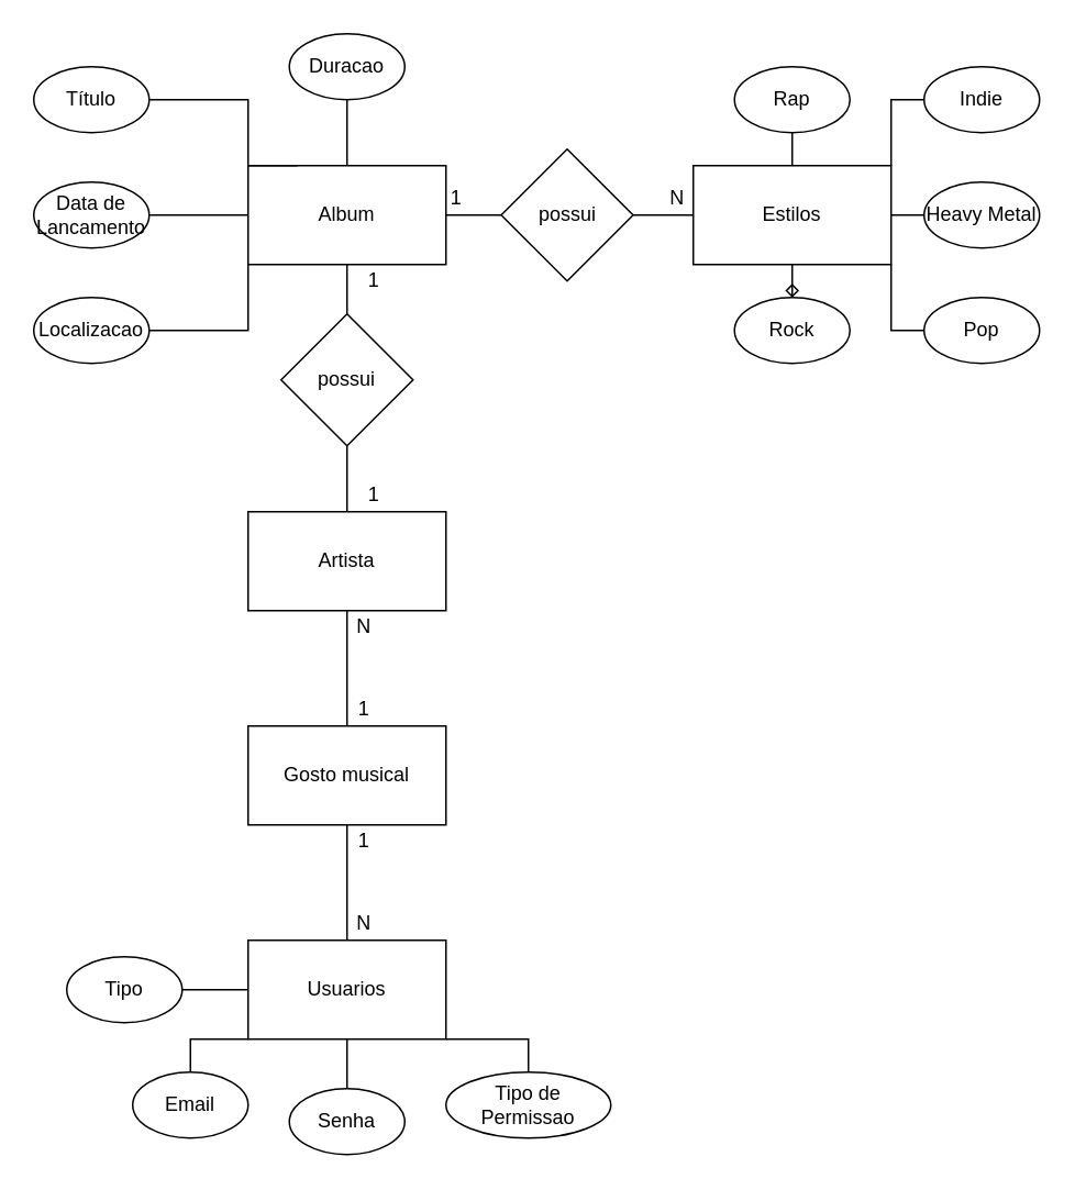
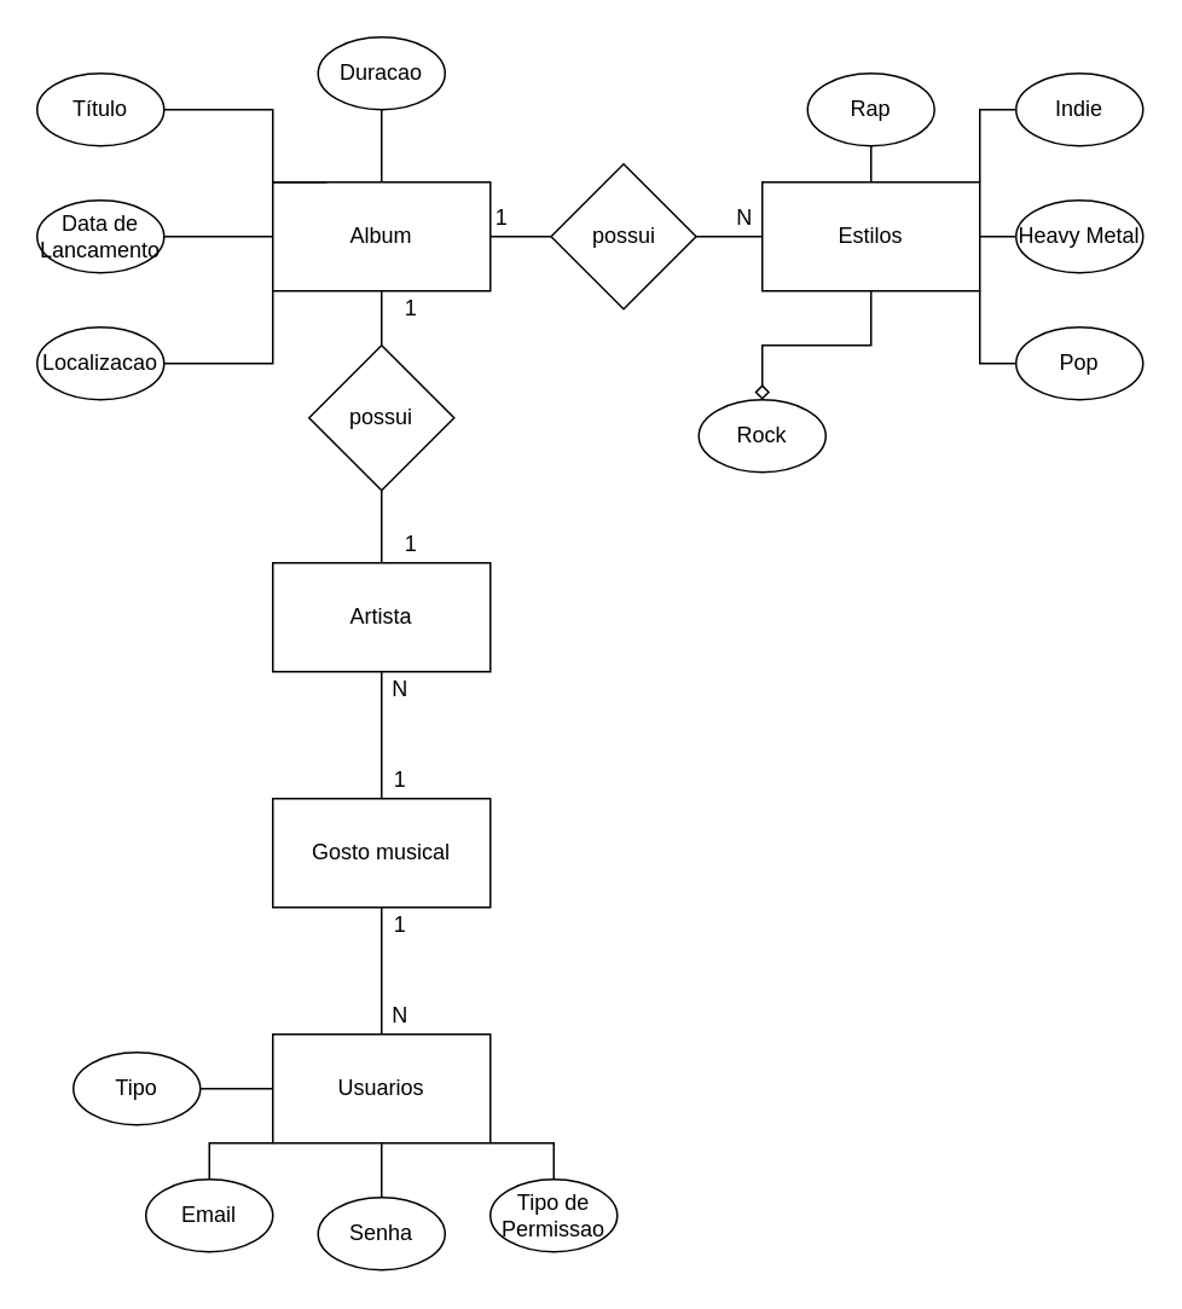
  <mxCell id="0" />
  <mxCell id="1" parent="0" />
  <mxCell id="2" style="edgeStyle=orthogonalEdgeStyle;rounded=0;orthogonalLoop=1;jettySize=auto;html=1;entryX=0.5;entryY=1;entryDx=0;entryDy=0;endArrow=none;endFill=0;" edge="1" parent="1" source="3" target="42"><mxGeometry relative="1" as="geometry" /></mxCell>
  <mxCell id="3" value="Album" style="rounded=0;whiteSpace=wrap;html=1;" vertex="1" parent="1"><mxGeometry x="150" y="100" width="120" height="60" as="geometry" /></mxCell>
  <mxCell id="4" style="edgeStyle=orthogonalEdgeStyle;rounded=0;orthogonalLoop=1;jettySize=auto;html=1;entryX=1;entryY=0.5;entryDx=0;entryDy=0;endArrow=none;endFill=0;" edge="1" parent="1" source="6" target="3"><mxGeometry relative="1" as="geometry" /></mxCell>
  <mxCell id="5" style="edgeStyle=orthogonalEdgeStyle;rounded=0;orthogonalLoop=1;jettySize=auto;html=1;entryX=0;entryY=0.5;entryDx=0;entryDy=0;endArrow=none;endFill=0;" edge="1" parent="1" source="6" target="9"><mxGeometry relative="1" as="geometry" /></mxCell>
  <mxCell id="6" value="possui" style="rhombus;whiteSpace=wrap;html=1;" vertex="1" parent="1"><mxGeometry x="303.5" y="90" width="80" height="80" as="geometry" /></mxCell>
  <mxCell id="7" style="edgeStyle=orthogonalEdgeStyle;rounded=0;orthogonalLoop=1;jettySize=auto;html=1;entryX=0.5;entryY=0;entryDx=0;entryDy=0;endArrow=diamond;endFill=0;" edge="1" parent="1" source="9" target="30"><mxGeometry relative="1" as="geometry" /></mxCell>
  <mxCell id="8" style="edgeStyle=orthogonalEdgeStyle;rounded=0;orthogonalLoop=1;jettySize=auto;html=1;entryX=0;entryY=0.5;entryDx=0;entryDy=0;endArrow=none;endFill=0;" edge="1" parent="1" source="9" target="31"><mxGeometry relative="1" as="geometry" /></mxCell>
  <mxCell id="9" value="Estilos" style="rounded=0;whiteSpace=wrap;html=1;" vertex="1" parent="1"><mxGeometry x="420" y="100" width="120" height="60" as="geometry" /></mxCell>
  <mxCell id="10" value="1" style="text;html=1;align=center;verticalAlign=middle;resizable=0;points=[];autosize=1;" vertex="1" parent="1"><mxGeometry x="266" y="110" width="20" height="20" as="geometry" /></mxCell>
  <mxCell id="11" value="N" style="text;html=1;align=center;verticalAlign=middle;resizable=0;points=[];autosize=1;" vertex="1" parent="1"><mxGeometry x="400" y="110" width="20" height="20" as="geometry" /></mxCell>
  <mxCell id="12" style="edgeStyle=orthogonalEdgeStyle;rounded=0;orthogonalLoop=1;jettySize=auto;html=1;entryX=0.5;entryY=1;entryDx=0;entryDy=0;endArrow=none;endFill=0;" edge="1" parent="1" source="13" target="44"><mxGeometry relative="1" as="geometry" /></mxCell>
  <mxCell id="13" value="Usuarios" style="whiteSpace=wrap;html=1;" vertex="1" parent="1"><mxGeometry x="150" y="570" width="120" height="60" as="geometry" /></mxCell>
  <mxCell id="14" style="edgeStyle=orthogonalEdgeStyle;rounded=0;orthogonalLoop=1;jettySize=auto;html=1;entryX=0.5;entryY=1;entryDx=0;entryDy=0;endArrow=none;endFill=0;" edge="1" parent="1" source="15" target="13"><mxGeometry relative="1" as="geometry" /></mxCell>
  <mxCell id="15" value="Senha" style="ellipse;whiteSpace=wrap;html=1;" vertex="1" parent="1"><mxGeometry x="175" y="660" width="70" height="40" as="geometry" /></mxCell>
  <mxCell id="16" style="edgeStyle=orthogonalEdgeStyle;rounded=0;orthogonalLoop=1;jettySize=auto;html=1;endArrow=none;endFill=0;entryX=1;entryY=1;entryDx=0;entryDy=0;" edge="1" parent="1" source="17" target="13"><mxGeometry relative="1" as="geometry"><mxPoint x="300" y="630" as="targetPoint" /></mxGeometry></mxCell>
- <mxCell id="17" value="Tipo de Permissao" style="ellipse;whiteSpace=wrap;html=1;" vertex="1" parent="1"><mxGeometry x="270" y="650" width="100" height="40" as="geometry" /></mxCell>
+ <mxCell id="17" value="Tipo de Permissao" style="ellipse;whiteSpace=wrap;html=1;" vertex="1" parent="1"><mxGeometry x="270" y="650" width="70" height="40" as="geometry" /></mxCell>
  <mxCell id="18" style="edgeStyle=orthogonalEdgeStyle;rounded=0;orthogonalLoop=1;jettySize=auto;html=1;entryX=0;entryY=0.5;entryDx=0;entryDy=0;endArrow=none;endFill=0;" edge="1" parent="1" source="19" target="13"><mxGeometry relative="1" as="geometry" /></mxCell>
  <mxCell id="19" value="Tipo" style="ellipse;whiteSpace=wrap;html=1;" vertex="1" parent="1"><mxGeometry x="40" y="580" width="70" height="40" as="geometry" /></mxCell>
  <mxCell id="20" style="edgeStyle=orthogonalEdgeStyle;rounded=0;orthogonalLoop=1;jettySize=auto;html=1;endArrow=none;endFill=0;entryX=0;entryY=1;entryDx=0;entryDy=0;" edge="1" parent="1" source="21" target="13"><mxGeometry relative="1" as="geometry"><mxPoint x="120" y="630" as="targetPoint" /></mxGeometry></mxCell>
  <mxCell id="21" value="Email" style="ellipse;whiteSpace=wrap;html=1;" vertex="1" parent="1"><mxGeometry x="80" y="650" width="70" height="40" as="geometry" /></mxCell>
  <mxCell id="22" style="edgeStyle=orthogonalEdgeStyle;rounded=0;orthogonalLoop=1;jettySize=auto;html=1;entryX=0.5;entryY=1;entryDx=0;entryDy=0;endArrow=none;endFill=0;" edge="1" parent="1" source="23" target="25"><mxGeometry relative="1" as="geometry" /></mxCell>
  <mxCell id="23" value="Artista" style="rounded=0;whiteSpace=wrap;html=1;" vertex="1" parent="1"><mxGeometry x="150" y="310" width="120" height="60" as="geometry" /></mxCell>
  <mxCell id="24" style="edgeStyle=orthogonalEdgeStyle;rounded=0;orthogonalLoop=1;jettySize=auto;html=1;entryX=0.5;entryY=1;entryDx=0;entryDy=0;endArrow=none;endFill=0;" edge="1" parent="1" source="25" target="3"><mxGeometry relative="1" as="geometry" /></mxCell>
  <mxCell id="25" value="possui" style="rhombus;whiteSpace=wrap;html=1;" vertex="1" parent="1"><mxGeometry x="170" y="190" width="80" height="80" as="geometry" /></mxCell>
  <mxCell id="26" value="1" style="text;html=1;align=center;verticalAlign=middle;resizable=0;points=[];autosize=1;" vertex="1" parent="1"><mxGeometry x="216" y="290" width="20" height="20" as="geometry" /></mxCell>
  <mxCell id="27" value="1" style="text;html=1;align=center;verticalAlign=middle;resizable=0;points=[];autosize=1;" vertex="1" parent="1"><mxGeometry x="216" y="160" width="20" height="20" as="geometry" /></mxCell>
  <mxCell id="28" style="edgeStyle=orthogonalEdgeStyle;rounded=0;orthogonalLoop=1;jettySize=auto;html=1;entryX=1;entryY=1;entryDx=0;entryDy=0;endArrow=none;endFill=0;" edge="1" parent="1" source="29" target="9"><mxGeometry relative="1" as="geometry" /></mxCell>
  <mxCell id="29" value="Pop" style="ellipse;whiteSpace=wrap;html=1;" vertex="1" parent="1"><mxGeometry x="560" y="180" width="70" height="40" as="geometry" /></mxCell>
- <mxCell id="30" value="Rock" style="ellipse;whiteSpace=wrap;html=1;" vertex="1" parent="1"><mxGeometry x="445" y="180" width="70" height="40" as="geometry" /></mxCell>
+ <mxCell id="30" value="Rock" style="ellipse;whiteSpace=wrap;html=1;" vertex="1" parent="1"><mxGeometry x="385" y="220" width="70" height="40" as="geometry" /></mxCell>
  <mxCell id="31" value="Heavy Metal" style="ellipse;whiteSpace=wrap;html=1;" vertex="1" parent="1"><mxGeometry x="560" y="110" width="70" height="40" as="geometry" /></mxCell>
  <mxCell id="32" style="edgeStyle=orthogonalEdgeStyle;rounded=0;orthogonalLoop=1;jettySize=auto;html=1;entryX=1;entryY=0;entryDx=0;entryDy=0;endArrow=none;endFill=0;" edge="1" parent="1" source="33" target="9"><mxGeometry relative="1" as="geometry" /></mxCell>
  <mxCell id="33" value="Indie" style="ellipse;whiteSpace=wrap;html=1;" vertex="1" parent="1"><mxGeometry x="560" y="40" width="70" height="40" as="geometry" /></mxCell>
  <mxCell id="34" style="edgeStyle=orthogonalEdgeStyle;rounded=0;orthogonalLoop=1;jettySize=auto;html=1;entryX=0.5;entryY=0;entryDx=0;entryDy=0;endArrow=none;endFill=0;" edge="1" parent="1" source="35" target="9"><mxGeometry relative="1" as="geometry" /></mxCell>
  <mxCell id="35" value="Rap" style="ellipse;whiteSpace=wrap;html=1;" vertex="1" parent="1"><mxGeometry x="445" y="40" width="70" height="40" as="geometry" /></mxCell>
  <mxCell id="36" style="edgeStyle=orthogonalEdgeStyle;rounded=0;orthogonalLoop=1;jettySize=auto;html=1;entryX=0;entryY=0.5;entryDx=0;entryDy=0;endArrow=none;endFill=0;" edge="1" parent="1" source="37" target="3"><mxGeometry relative="1" as="geometry" /></mxCell>
  <mxCell id="37" value="Data de Lancamento" style="ellipse;whiteSpace=wrap;html=1;" vertex="1" parent="1"><mxGeometry x="20" y="110" width="70" height="40" as="geometry" /></mxCell>
  <mxCell id="38" style="edgeStyle=orthogonalEdgeStyle;rounded=0;orthogonalLoop=1;jettySize=auto;html=1;entryX=0.25;entryY=0;entryDx=0;entryDy=0;endArrow=none;endFill=0;" edge="1" parent="1" source="39" target="3"><mxGeometry relative="1" as="geometry"><Array as="points"><mxPoint x="150" y="60" /><mxPoint x="150" y="100" /></Array></mxGeometry></mxCell>
  <mxCell id="39" value="Título" style="ellipse;whiteSpace=wrap;html=1;" vertex="1" parent="1"><mxGeometry x="20" y="40" width="70" height="40" as="geometry" /></mxCell>
  <mxCell id="40" style="edgeStyle=orthogonalEdgeStyle;rounded=0;orthogonalLoop=1;jettySize=auto;html=1;entryX=0;entryY=1;entryDx=0;entryDy=0;endArrow=none;endFill=0;" edge="1" parent="1" source="41" target="3"><mxGeometry relative="1" as="geometry" /></mxCell>
  <mxCell id="41" value="Localizacao" style="ellipse;whiteSpace=wrap;html=1;" vertex="1" parent="1"><mxGeometry x="20" y="180" width="70" height="40" as="geometry" /></mxCell>
  <mxCell id="42" value="Duracao" style="ellipse;whiteSpace=wrap;html=1;" vertex="1" parent="1"><mxGeometry x="175" width="70" height="40" as="geometry" y="20" /></mxCell>
  <mxCell id="43" style="edgeStyle=orthogonalEdgeStyle;rounded=0;orthogonalLoop=1;jettySize=auto;html=1;entryX=0.5;entryY=1;entryDx=0;entryDy=0;endArrow=none;endFill=0;" edge="1" parent="1" source="44" target="23"><mxGeometry relative="1" as="geometry" /></mxCell>
  <mxCell id="44" value="Gosto musical" style="rounded=0;whiteSpace=wrap;html=1;" vertex="1" parent="1"><mxGeometry x="150" y="440" width="120" height="60" as="geometry" /></mxCell>
  <mxCell id="45" value="N" style="text;html=1;align=center;verticalAlign=middle;resizable=0;points=[];autosize=1;" vertex="1" parent="1"><mxGeometry x="210" y="550" width="20" height="20" as="geometry" /></mxCell>
  <mxCell id="46" value="N" style="text;html=1;align=center;verticalAlign=middle;resizable=0;points=[];autosize=1;" vertex="1" parent="1"><mxGeometry x="210" y="370" width="20" height="20" as="geometry" /></mxCell>
  <mxCell id="47" value="1" style="text;html=1;align=center;verticalAlign=middle;resizable=0;points=[];autosize=1;" vertex="1" parent="1"><mxGeometry x="210" y="420" width="20" height="20" as="geometry" /></mxCell>
  <mxCell id="48" value="1" style="text;html=1;align=center;verticalAlign=middle;resizable=0;points=[];autosize=1;" vertex="1" parent="1"><mxGeometry x="210" y="500" width="20" height="20" as="geometry" /></mxCell>
